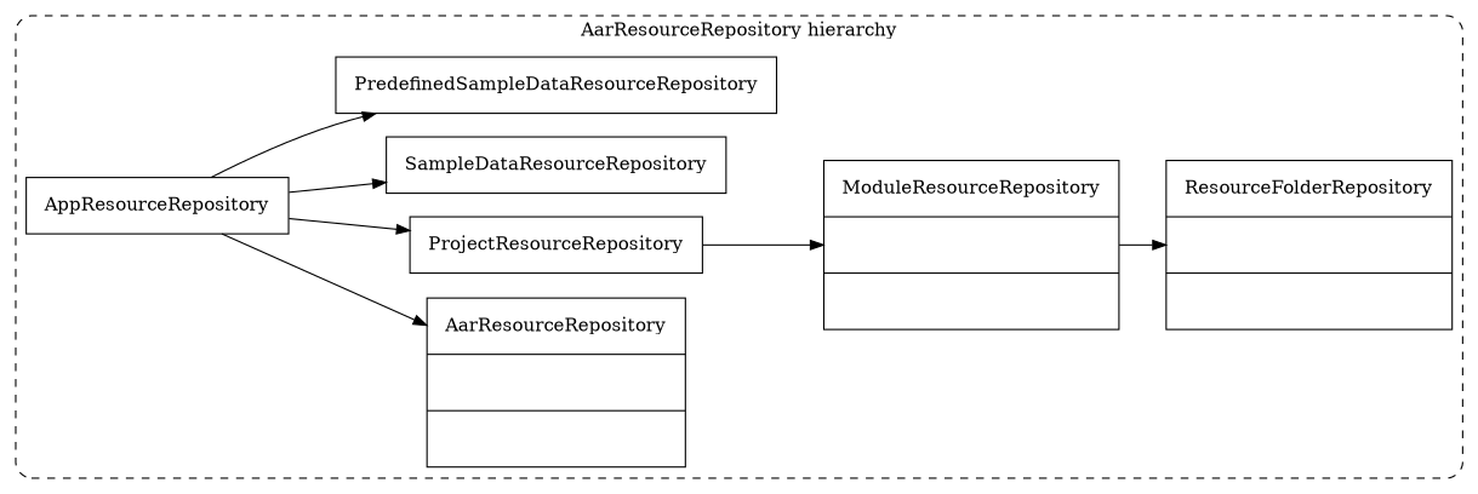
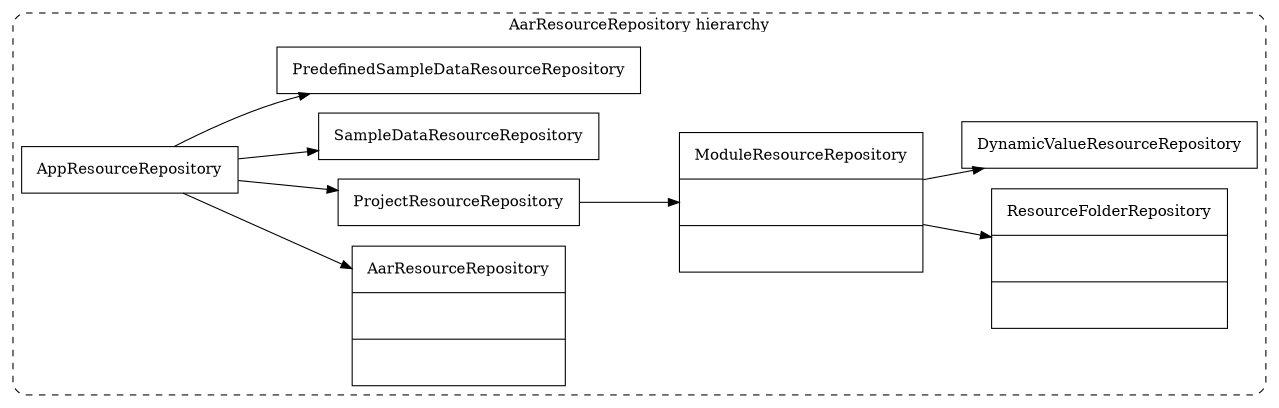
  digraph {
    rankdir=LR
    node [margin=0.2 shape=box]
    n1 [label="AarResourceRepository||" shape=record]
    n2 [label="ModuleResourceRepository||" shape=record]
    n3 [label="ResourceFolderRepository||" shape=record]
+   DynamicValueResourceRepository
    AppResourceRepository
    ProjectResourceRepository
    SampleDataResourceRepository
    PredefinedSampleDataResourceRepository
    subgraph cluster_1 {
      label="AarResourceRepository hierarchy"
      style="dashed, rounded"
      n1
      n2
      n3
+     DynamicValueResourceRepository
      AppResourceRepository
      ProjectResourceRepository
      SampleDataResourceRepository
      PredefinedSampleDataResourceRepository
    }
    n2 -> n3
+   n2 -> DynamicValueResourceRepository
    AppResourceRepository -> n1
    AppResourceRepository -> ProjectResourceRepository
    AppResourceRepository -> SampleDataResourceRepository
    AppResourceRepository -> PredefinedSampleDataResourceRepository
    ProjectResourceRepository -> n2
  }
